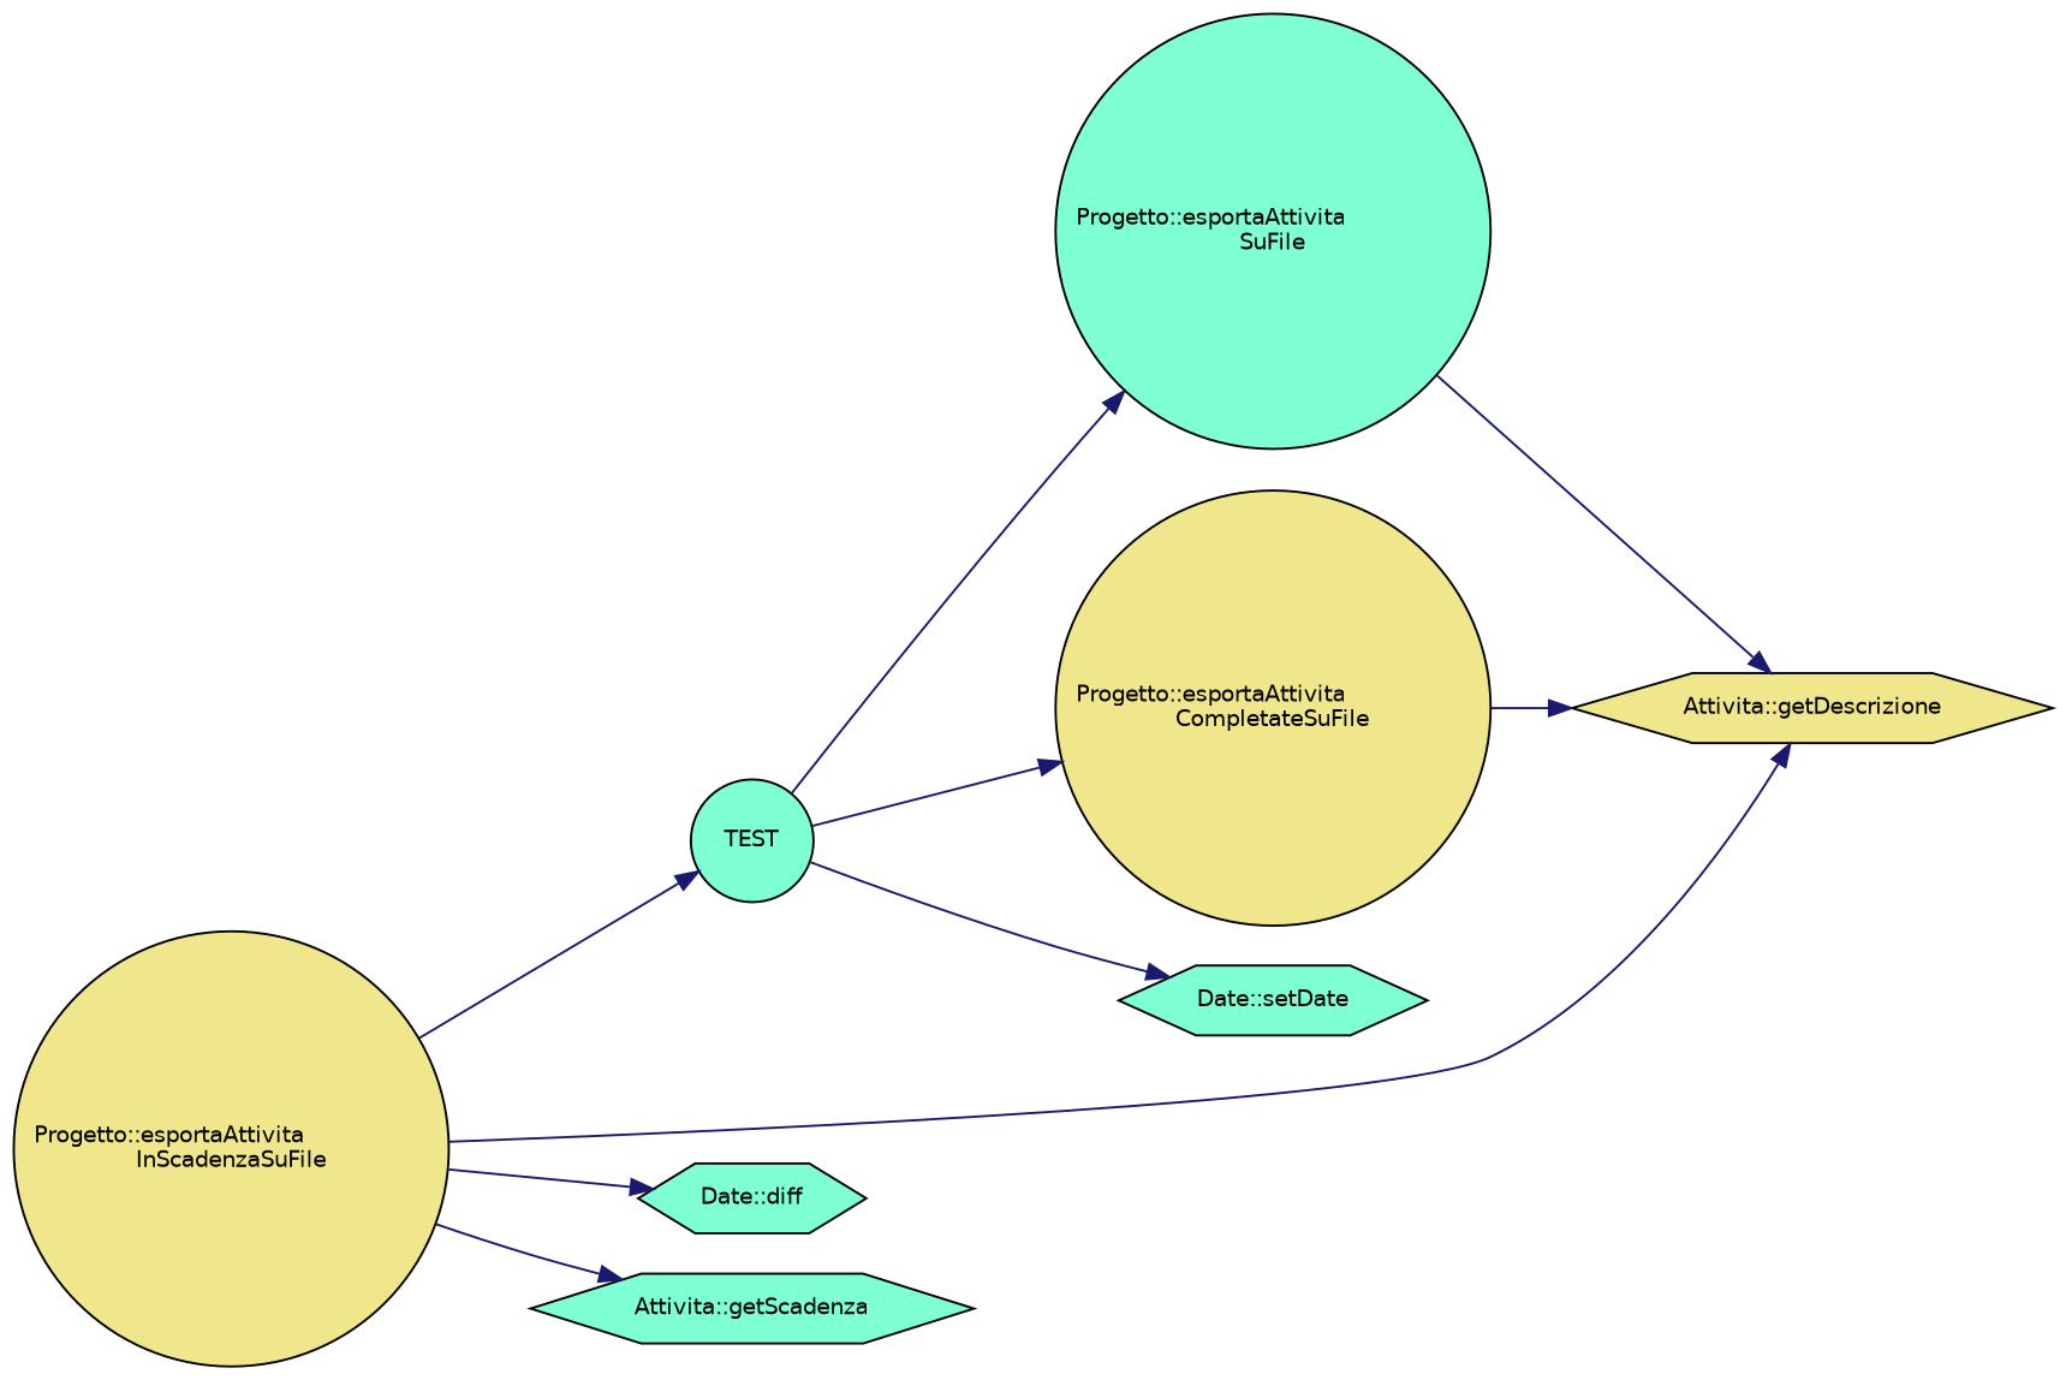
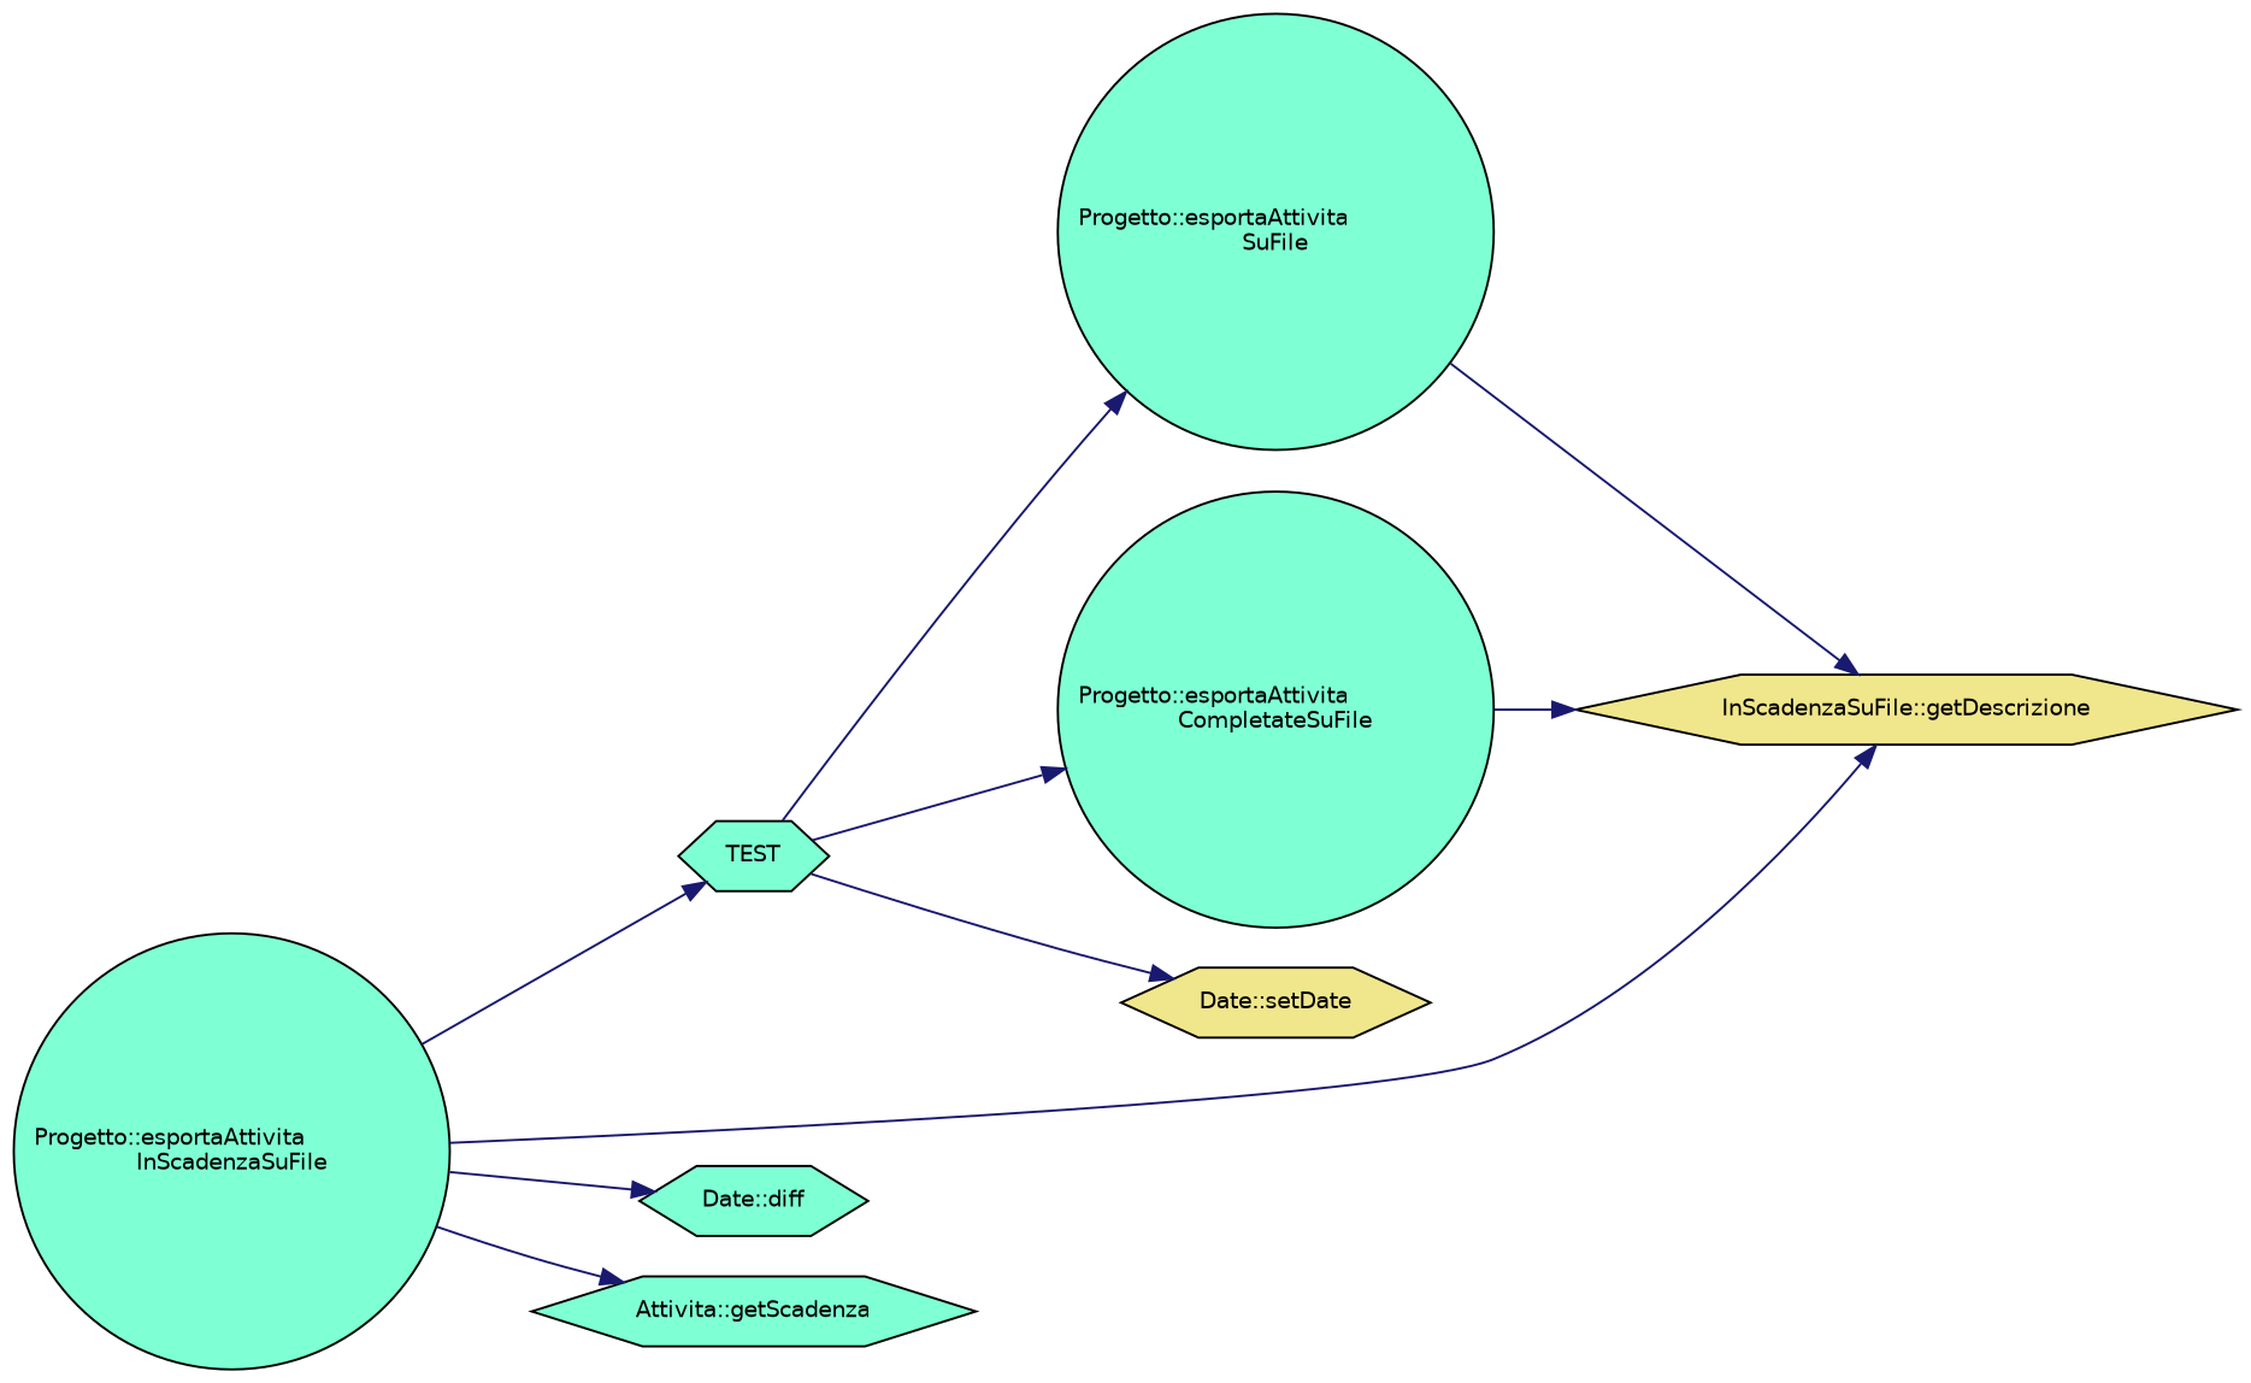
  digraph {
    rankdir=LR
    node [color=black fillcolor=aquamarine fontname=Helvetica fontsize=10 shape=hexagon style=filled]
    edge [color=midnightblue fontname=Helvetica fontsize=10 labelfontname=Helvetica labelfontsize=10 style=solid]
-   n1 [fontcolor=black height=0.2 label=TEST shape=circle width=0.4]
+   n1 [fontcolor=black height=0.2 label=TEST width=0.4]
    n2 [height=0.2 label="Progetto::esportaAttivita\lSuFile" shape=circle width=0.4]
-   n3 [fillcolor=khaki height=0.2 label="Progetto::esportaAttivita\lCompletateSuFile" shape=circle width=0.4]
-   n4 [height=0.2 label="Date::setDate" width=0.4]
-   n5 [fillcolor=khaki height=0.2 label="Attivita::getDescrizione" width=0.4]
-   n6 [fillcolor=khaki height=0.2 label="Progetto::esportaAttivita\lInScadenzaSuFile" shape=circle width=0.4]
+   n3 [height=0.2 label="Progetto::esportaAttivita\lCompletateSuFile" shape=circle width=0.4]
+   n4 [fillcolor=khaki height=0.2 label="Date::setDate" width=0.4]
+   n5 [fillcolor=khaki height=0.2 label="InScadenzaSuFile::getDescrizione" width=0.4]
+   n6 [height=0.2 label="Progetto::esportaAttivita\lInScadenzaSuFile" shape=circle width=0.4]
    n7 [height=0.2 label="Date::diff" width=0.4]
    n8 [height=0.2 label="Attivita::getScadenza" width=0.4]
    n1 -> n2
    n1 -> n3
    n1 -> n4
    n2 -> n5
    n3 -> n5
    n6 -> n1
    n6 -> n5
    n6 -> n7
    n6 -> n8
  }
